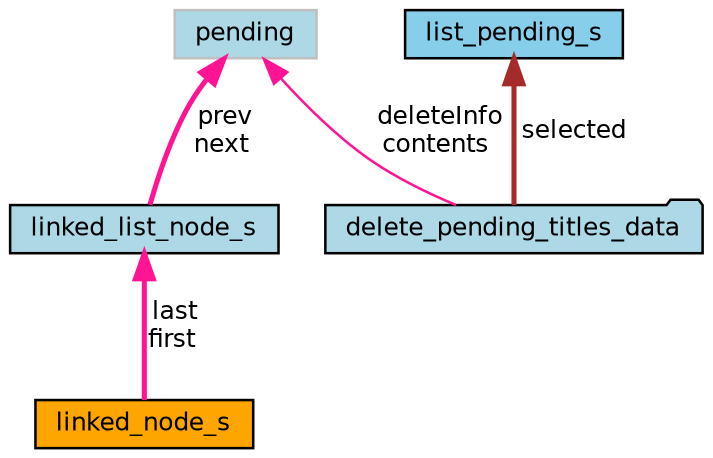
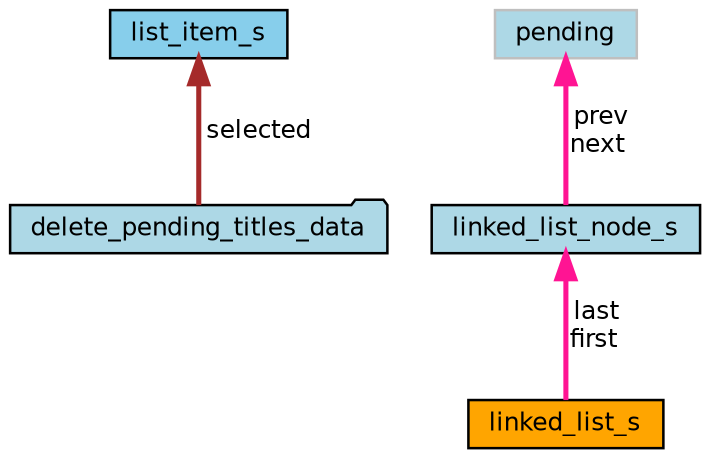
  digraph {
    node [color=black fillcolor=lightblue fontname=Helvetica fontsize=10 shape=box style=filled]
    edge [color=deeppink dir=back fontname=Helvetica fontsize=10 labelfontname=Helvetica labelfontsize=10 style=bold]
    n1 [fontcolor=black height=0.2 label=delete_pending_titles_data shape=folder width=0.4]
    n2 [color=grey75 height=0.2 label=pending width=0.4]
    n3 [height=0.2 label=linked_list_node_s width=0.4]
-   n4 [fillcolor=orange height=0.2 label=linked_node_s width=0.4]
-   n5 [fillcolor=skyblue height=0.2 label=list_pending_s width=0.4]
-   n2 -> n1 [label=" deleteInfo\ncontents" style=solid]
+   n4 [fillcolor=orange height=0.2 label=linked_list_s width=0.4]
+   n5 [fillcolor=skyblue height=0.2 label=list_item_s width=0.4]
    n2 -> n3 [label=" prev\nnext"]
    n3 -> n4 [label=" last\nfirst"]
    n5 -> n1 [color=brown label=" selected"]
  }
